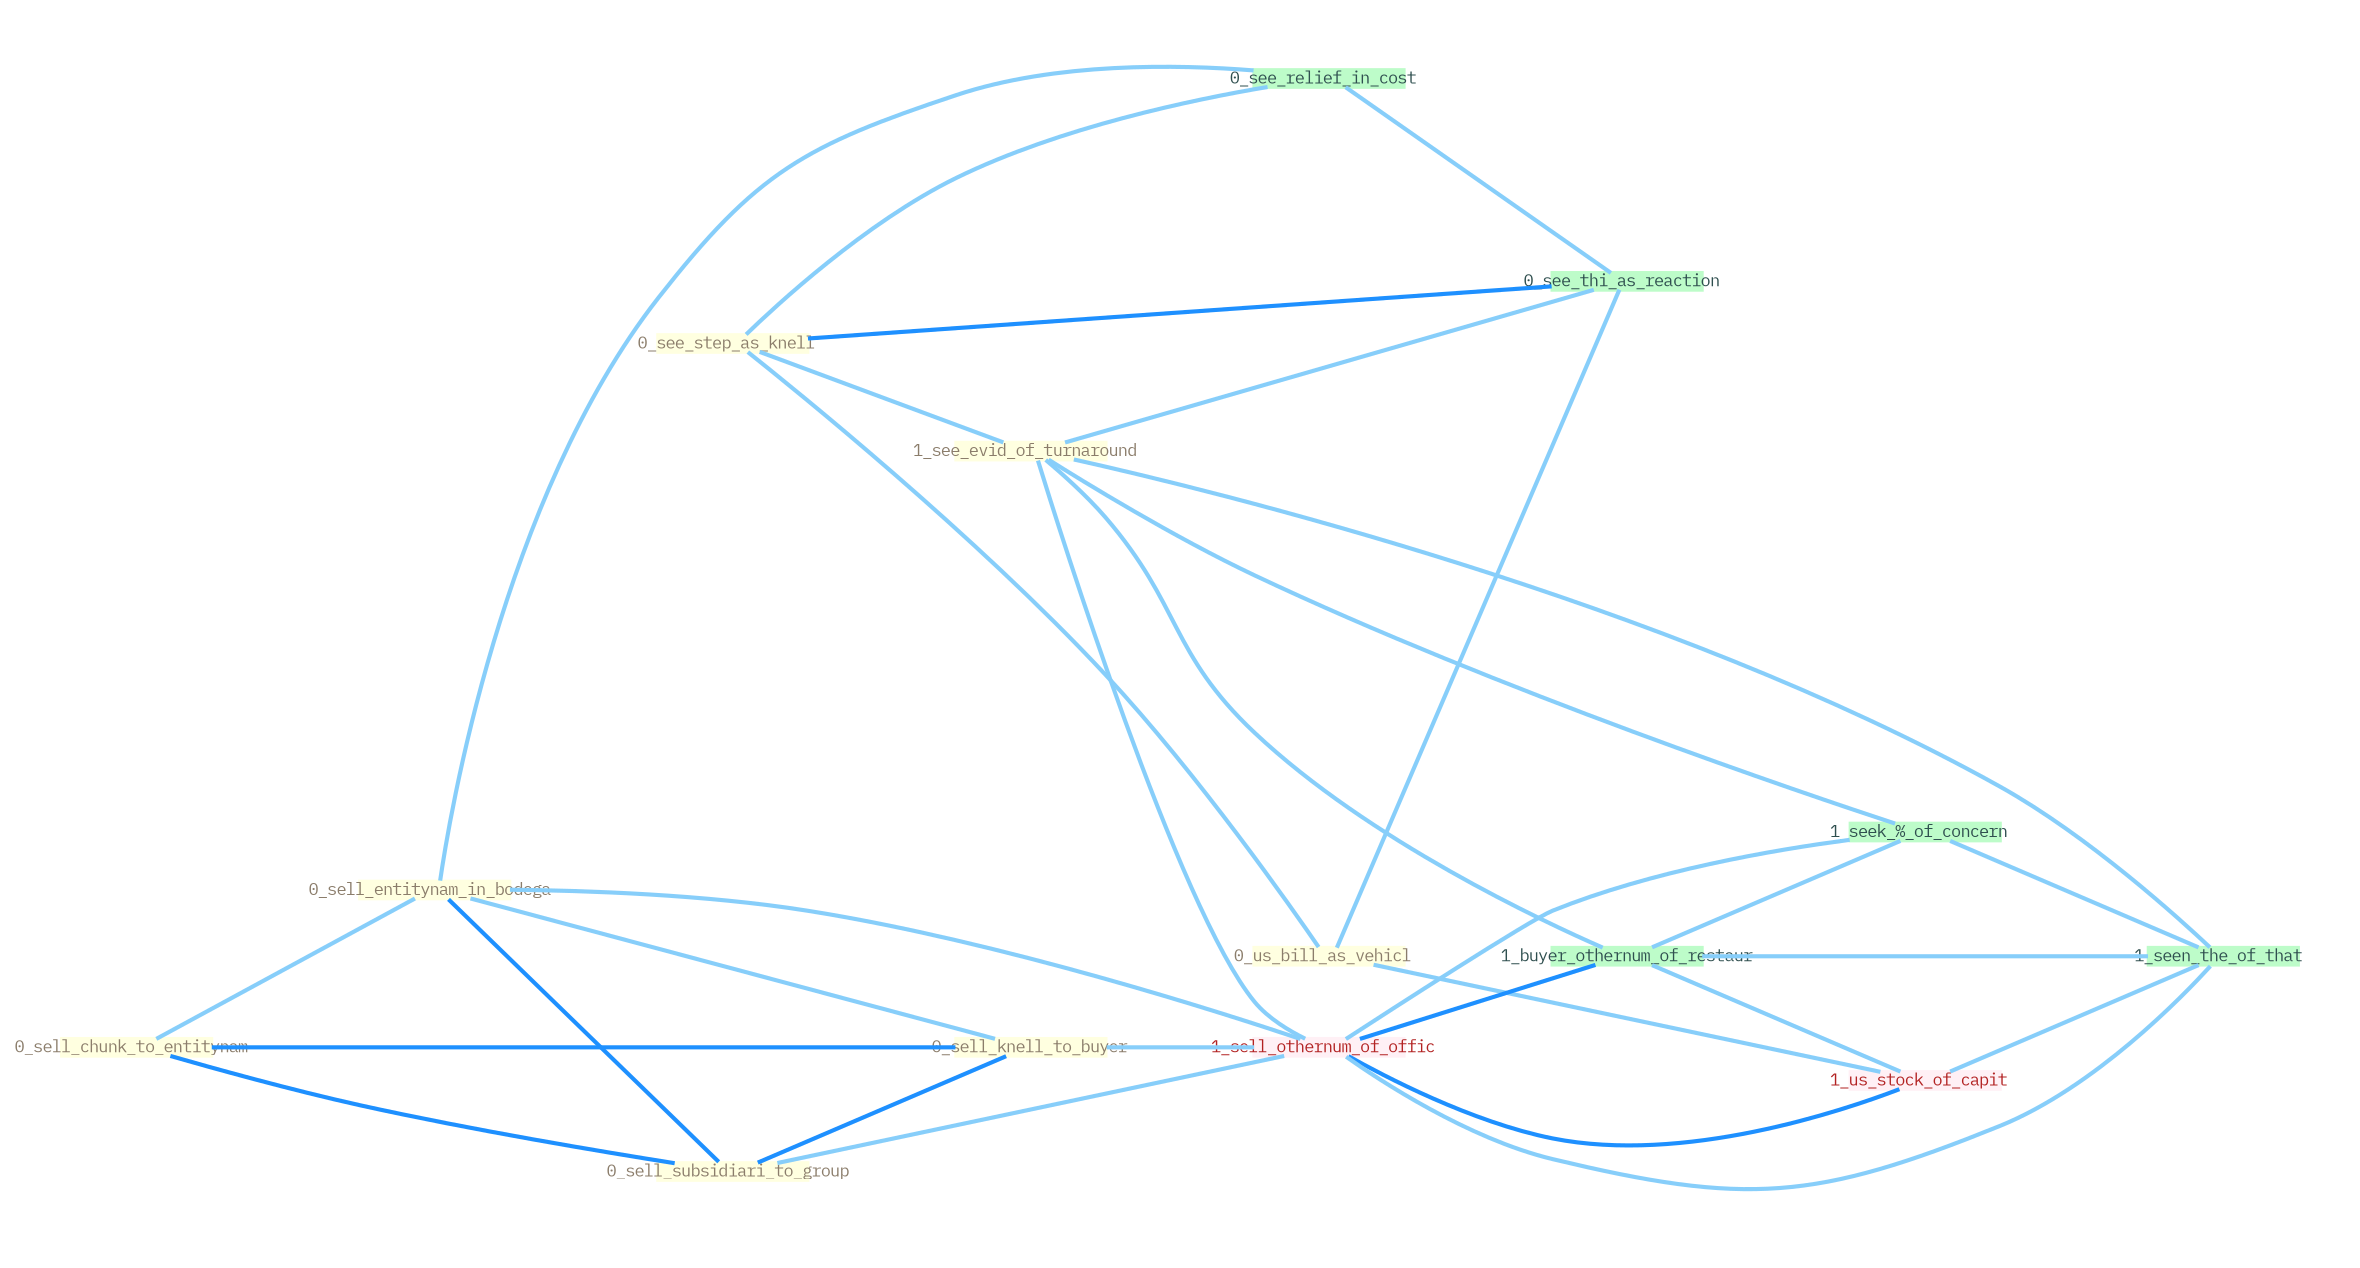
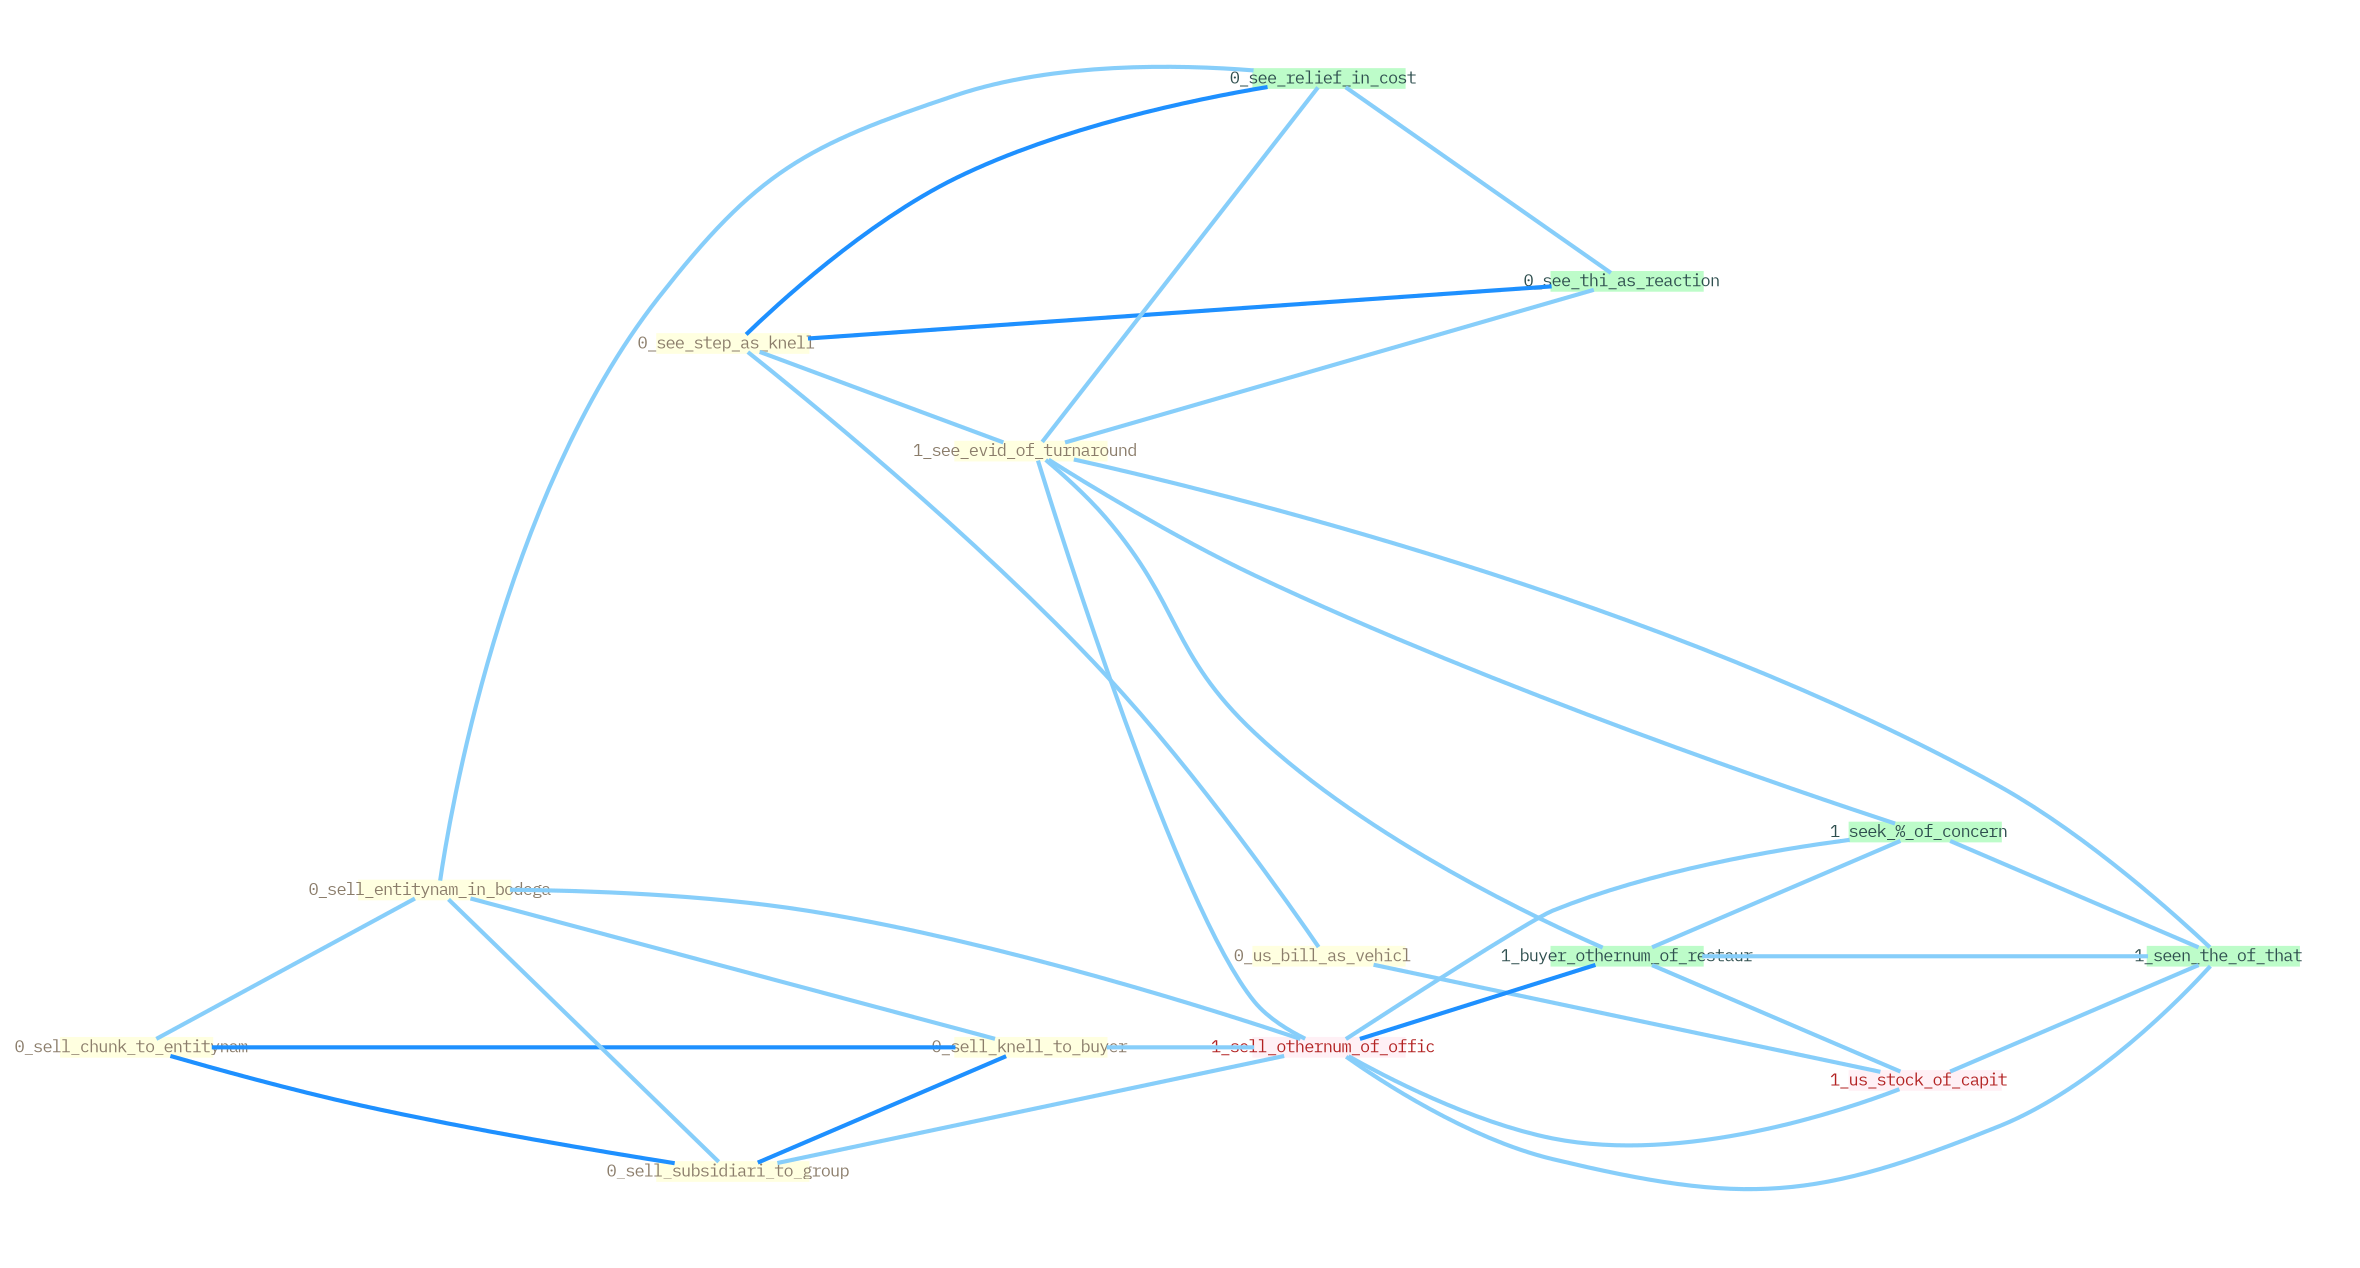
  graph {
    fontname="IBM Plex Mono"
    rankdir=LR
    node [color="#ffffe0" fixedsize=true fontcolor="#8b7d6b" fontname="IBM Plex Mono" fontsize=4 shape=polygon style=filled]
    edge [color="#87cefa" fontname="IBM Plex Mono" w=1]
    "0_see_step_as_knell " [height=.06 width=.5]
    "0_sell_chunk_to_entitynam " [height=.06 width=.5]
    "0_sell_entitynam_in_bodega " [height=.06 width=.5]
    "0_sell_subsidiari_to_group " [height=.06 width=.5]
    n5 [height=.06 label="0_sell_knell_to_buyer" width=.5]
    "1_see_evid_of_turnaround " [height=.06 width=.5]
    "0_us_bill_as_vehicl " [height=.06 width=.5]
    "1_sell_othernum_of_offic " [color="#fff0f5" fontcolor="#b22222" height=.06 width=.5]
    "1_us_stock_of_capit " [color="#fff0f5" fontcolor="#b22222" height=.06 width=.5]
    "0_see_relief_in_cost " [color="#BDFCC9" fontcolor="#2f4f4f" height=.06 width=.5]
    "0_see_thi_as_reaction " [color="#BDFCC9" fontcolor="#2f4f4f" height=.06 width=.5]
    n12 [color="#BDFCC9" fontcolor="#2f4f4f" height=.06 label="1_buyer_othernum_of_restaur" width=.5]
    "1_seek_%_of_concern " [color="#BDFCC9" fontcolor="#2f4f4f" height=.06 width=.5]
    "1_seen_the_of_that " [color="#BDFCC9" fontcolor="#2f4f4f" height=.06 width=.5]
    subgraph sub_1 {
      "0_see_step_as_knell "
      "0_sell_chunk_to_entitynam "
      "0_sell_entitynam_in_bodega "
      "0_sell_subsidiari_to_group "
      n5
      "1_see_evid_of_turnaround "
      "0_us_bill_as_vehicl "
    }
    subgraph sub_2 {
      "1_sell_othernum_of_offic "
      "1_us_stock_of_capit "
    }
    "0_see_step_as_knell " -- "1_see_evid_of_turnaround "
    "0_see_step_as_knell " -- "0_us_bill_as_vehicl "
-   "0_see_step_as_knell " -- "0_see_relief_in_cost "
+   "0_see_step_as_knell " -- "0_see_relief_in_cost " [color="#1e90ff"]
    "0_see_step_as_knell " -- "0_see_thi_as_reaction " [color="#1e90ff" w=2]
    "0_sell_chunk_to_entitynam " -- "0_sell_entitynam_in_bodega "
    "0_sell_chunk_to_entitynam " -- "0_sell_subsidiari_to_group " [color="#1e90ff" w=2]
    "0_sell_chunk_to_entitynam " -- n5 [color="#1e90ff" w=2]
-   "0_sell_entitynam_in_bodega " -- "0_sell_subsidiari_to_group " [color="#1e90ff"]
+   "0_sell_entitynam_in_bodega " -- "0_sell_subsidiari_to_group "
    "0_sell_entitynam_in_bodega " -- n5
    "0_sell_entitynam_in_bodega " -- "1_sell_othernum_of_offic "
    "0_sell_entitynam_in_bodega " -- "0_see_relief_in_cost "
    "0_sell_subsidiari_to_group " -- n5 [color="#1e90ff" w=2]
    "0_sell_subsidiari_to_group " -- "1_sell_othernum_of_offic "
    n5 -- "1_sell_othernum_of_offic "
    "1_see_evid_of_turnaround " -- "1_sell_othernum_of_offic "
+   "1_see_evid_of_turnaround " -- "0_see_relief_in_cost "
    "1_see_evid_of_turnaround " -- "0_see_thi_as_reaction "
    "1_see_evid_of_turnaround " -- n12
    "1_see_evid_of_turnaround " -- "1_seek_%_of_concern "
    "1_see_evid_of_turnaround " -- "1_seen_the_of_that "
    "0_us_bill_as_vehicl " -- "1_us_stock_of_capit "
-   "0_us_bill_as_vehicl " -- "0_see_thi_as_reaction "
-   "1_sell_othernum_of_offic " -- "1_us_stock_of_capit " [color="#1e90ff"]
+   "1_sell_othernum_of_offic " -- "1_us_stock_of_capit "
    "1_sell_othernum_of_offic " -- n12 [color="#1e90ff" w=2]
    "1_sell_othernum_of_offic " -- "1_seek_%_of_concern "
    "1_sell_othernum_of_offic " -- "1_seen_the_of_that "
    "1_us_stock_of_capit " -- "1_seen_the_of_that "
    "0_see_relief_in_cost " -- "0_see_thi_as_reaction "
    n12 -- "1_us_stock_of_capit "
    n12 -- "1_seek_%_of_concern "
    n12 -- "1_seen_the_of_that "
    "1_seek_%_of_concern " -- "1_seen_the_of_that "
  }
